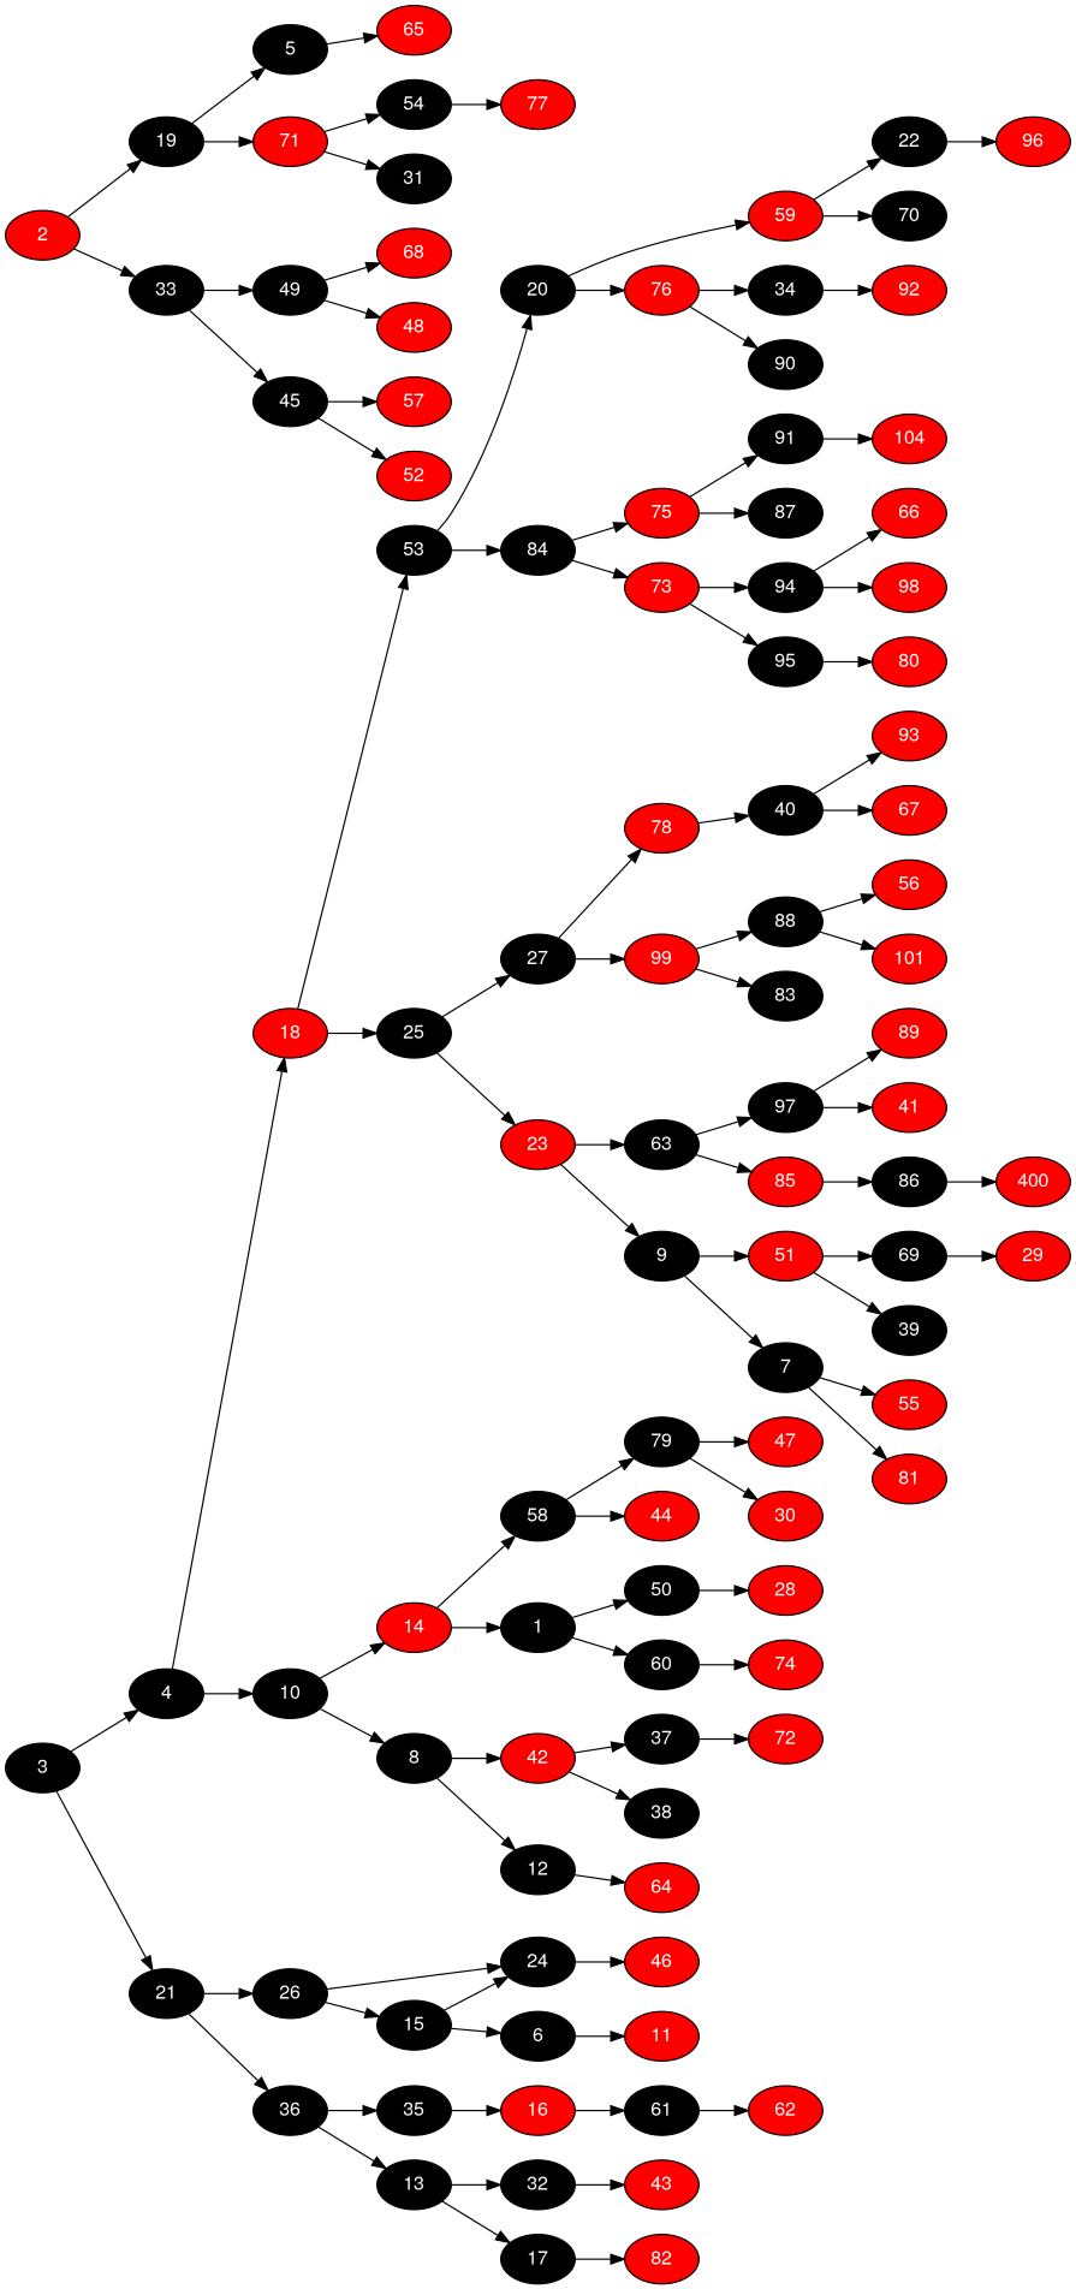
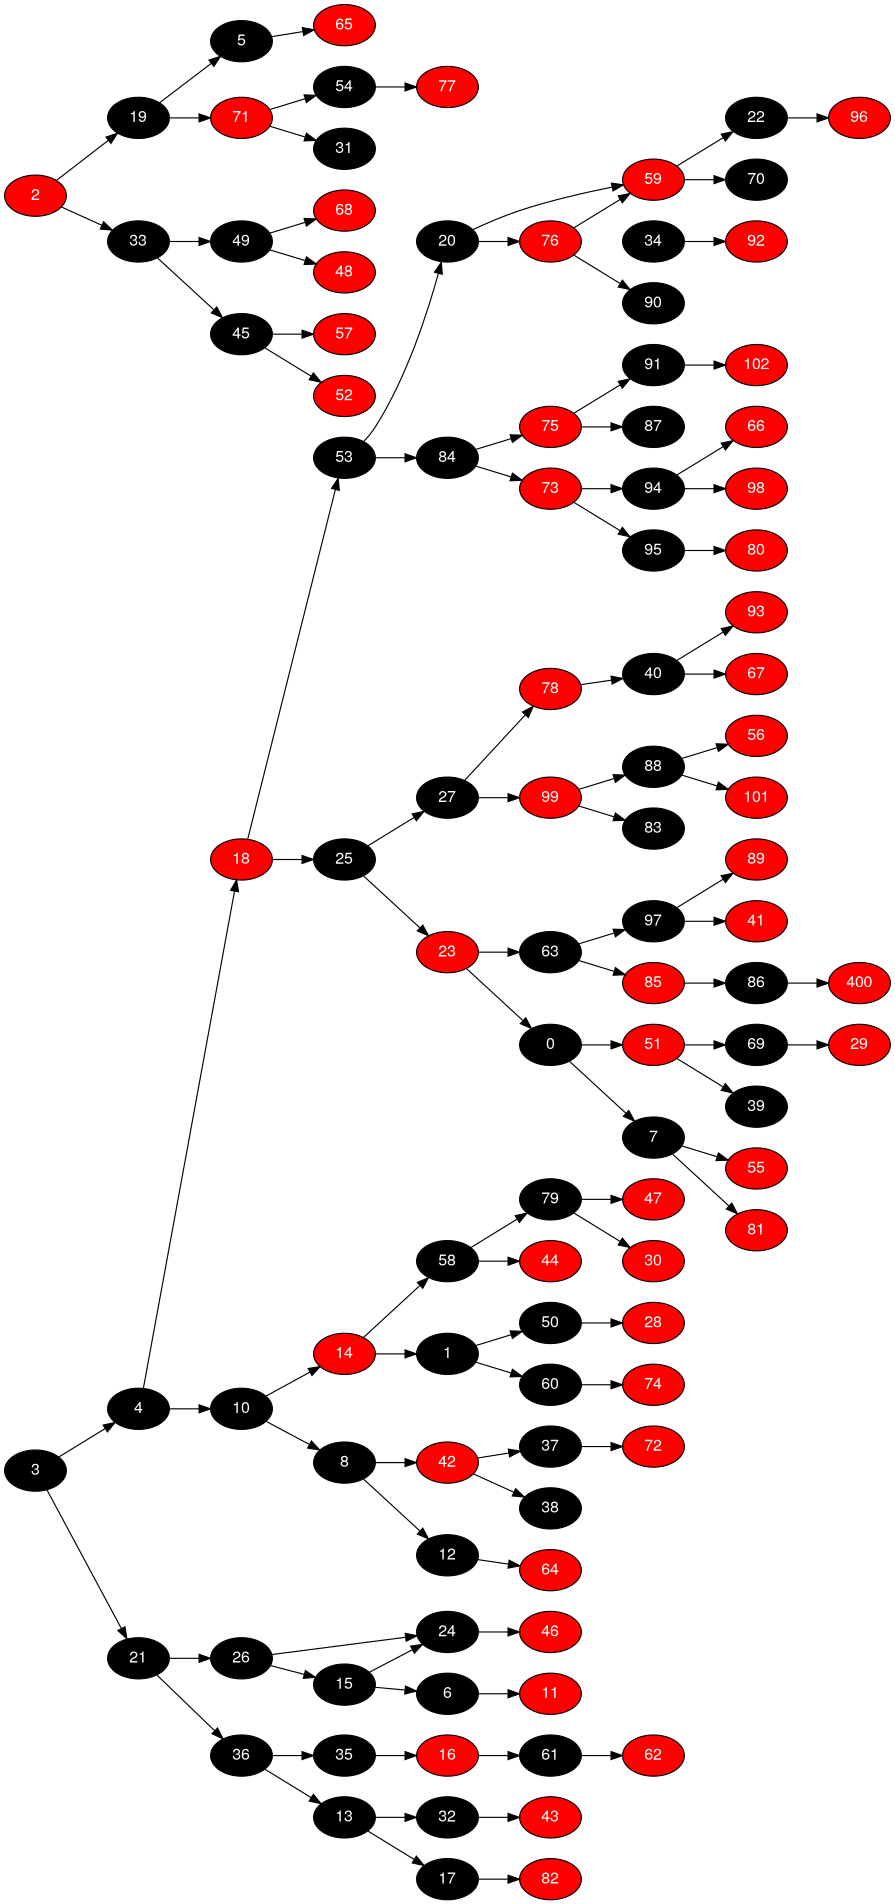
  digraph {
    rankdir=LR
    node [fillcolor=" black" fontcolor=" white" fontname="Helvetica,Arial,sans-serif" style=filled]
    edge [color=black fontname="Helvetica,Arial,sans-serif"]
    3
    4
    18 [fillcolor=" red"]
    53
    20
    59 [fillcolor=" red"]
    22
    96 [fillcolor=" red"]
    70
    76 [fillcolor=" red"]
    34
    92 [fillcolor=" red"]
    90
    84
    75 [fillcolor=" red"]
    91
-   102 [fillcolor=" red" label=104]
+   102 [fillcolor=" red"]
    87
    73 [fillcolor=" red"]
    94
    66 [fillcolor=" red"]
    98 [fillcolor=" red"]
    95
    80 [fillcolor=" red"]
    25
    27
    78 [fillcolor=" red"]
    40
    93 [fillcolor=" red"]
    67 [fillcolor=" red"]
    99 [fillcolor=" red"]
    88
    56 [fillcolor=" red"]
    101 [fillcolor=" red"]
    83
    23 [fillcolor=" red"]
    63
    97
    89 [fillcolor=" red"]
    41 [fillcolor=" red"]
    85 [fillcolor=" red"]
    86
    n43 [fillcolor=" red" label=400]
-   9
+   9 [label=0]
    51 [fillcolor=" red"]
    69
    29 [fillcolor=" red"]
    39
    7
    55 [fillcolor=" red"]
    81 [fillcolor=" red"]
    10
    14 [fillcolor=" red"]
    58
    79
    47 [fillcolor=" red"]
    30 [fillcolor=" red"]
    44 [fillcolor=" red"]
    1
    50
    28 [fillcolor=" red"]
    60
    74 [fillcolor=" red"]
    8
    42 [fillcolor=" red"]
    37
    72 [fillcolor=" red"]
    38
    12
    64 [fillcolor=" red"]
    21
    26
    2 [fillcolor=" red"]
    19
    5
    65 [fillcolor=" red"]
    71 [fillcolor=" red"]
    54
    77 [fillcolor=" red"]
    31
    33
    49
    68 [fillcolor=" red"]
    48 [fillcolor=" red"]
    45
    57 [fillcolor=" red"]
    52 [fillcolor=" red"]
    15
    24
    46 [fillcolor=" red"]
    6
    11 [fillcolor=" red"]
    36
    35
    16 [fillcolor=" red"]
    61
    62 [fillcolor=" red"]
    13
    32
    43 [fillcolor=" red"]
    17
    82 [fillcolor=" red"]
    subgraph sub_1 {
      3
      4
      18
      53
      20
      59
      22
      96
      70
      76
      34
      92
      90
      84
      75
      91
      102
      87
      73
      94
      66
      98
      95
      80
      25
      27
      78
      40
      93
      67
      99
      88
      56
      101
      83
      23
      63
      97
      89
      41
      85
      86
      n43
      9
      51
      69
      29
      39
      7
      55
      81
      10
      14
      58
      79
      47
      30
      44
      1
      50
      28
      60
      74
      8
      42
      37
      72
      38
      12
      64
      21
      26
      2
      19
      5
      65
      71
      54
      77
      31
      33
      49
      68
      48
      45
      57
      52
      15
      24
      46
      6
      11
      36
      35
      16
      61
      62
      13
      32
      43
      17
      82
    }
    3 -> 4
    3 -> 21
    4 -> 18
    4 -> 10
    18 -> 53
    18 -> 25
    53 -> 20
    53 -> 84
    20 -> 59
    20 -> 76
    59 -> 22
    59 -> 70
    22 -> 96
-   76 -> 34
+   76 -> 59
    76 -> 90
    34 -> 92
    84 -> 75
    84 -> 73
    75 -> 91
    75 -> 87
    91 -> 102
    73 -> 94
    73 -> 95
    94 -> 66
    94 -> 98
    95 -> 80
    25 -> 27
    25 -> 23
    27 -> 78
    27 -> 99
    78 -> 40
    40 -> 93
    40 -> 67
    99 -> 88
    99 -> 83
    88 -> 56
    88 -> 101
    23 -> 63
    23 -> 9
    63 -> 97
    63 -> 85
    97 -> 89
    97 -> 41
    85 -> 86
    86 -> n43
    9 -> 51
    9 -> 7
    51 -> 69
    51 -> 39
    69 -> 29
    7 -> 55
    7 -> 81
    10 -> 14
    10 -> 8
    14 -> 58
    14 -> 1
    58 -> 79
    58 -> 44
    79 -> 47
    79 -> 30
    1 -> 50
    1 -> 60
    50 -> 28
    60 -> 74
    8 -> 42
    8 -> 12
    42 -> 37
    42 -> 38
    37 -> 72
    12 -> 64
    21 -> 26
    21 -> 36
    26 -> 15
    26 -> 24
    2 -> 19
    2 -> 33
    19 -> 5
    19 -> 71
    5 -> 65
    71 -> 54
    71 -> 31
    54 -> 77
    33 -> 49
    33 -> 45
    49 -> 68
    49 -> 48
    45 -> 57
    45 -> 52
    15 -> 24
    15 -> 6
    24 -> 46
    6 -> 11
    36 -> 35
    36 -> 13
    35 -> 16
    16 -> 61
    61 -> 62
    13 -> 32
    13 -> 17
    32 -> 43
    17 -> 82
  }
